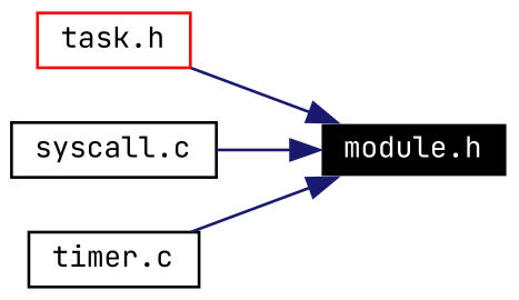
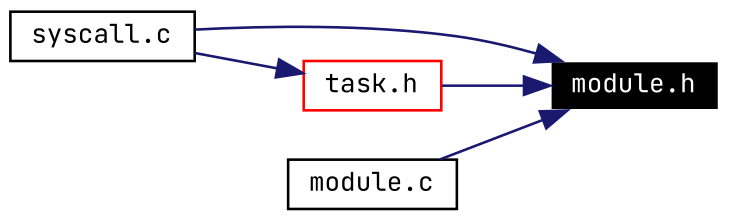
  digraph {
    fontname="JetBrains Mono"
    rankdir=LR
    node [color=black fontname="JetBrains Mono" fontsize=10 shape=record]
    edge [color=midnightblue fontname="JetBrains Mono" fontsize=10 labelfontname=Helvetica labelfontsize=10 style=solid]
    n1 [color=white fillcolor=black fontcolor=white height=0.2 label="module.h" style=filled width=0.4]
    n2 [color=red height=0.2 label="task.h" width=0.4]
    n3 [height=0.2 label="syscall.c" width=0.4]
-   n4 [height=0.2 label="timer.c" width=0.4]
+   n4 [height=0.2 label="module.c" width=0.4]
    n2 -> n1
    n3 -> n1
+   n3 -> n2
    n4 -> n1
  }
